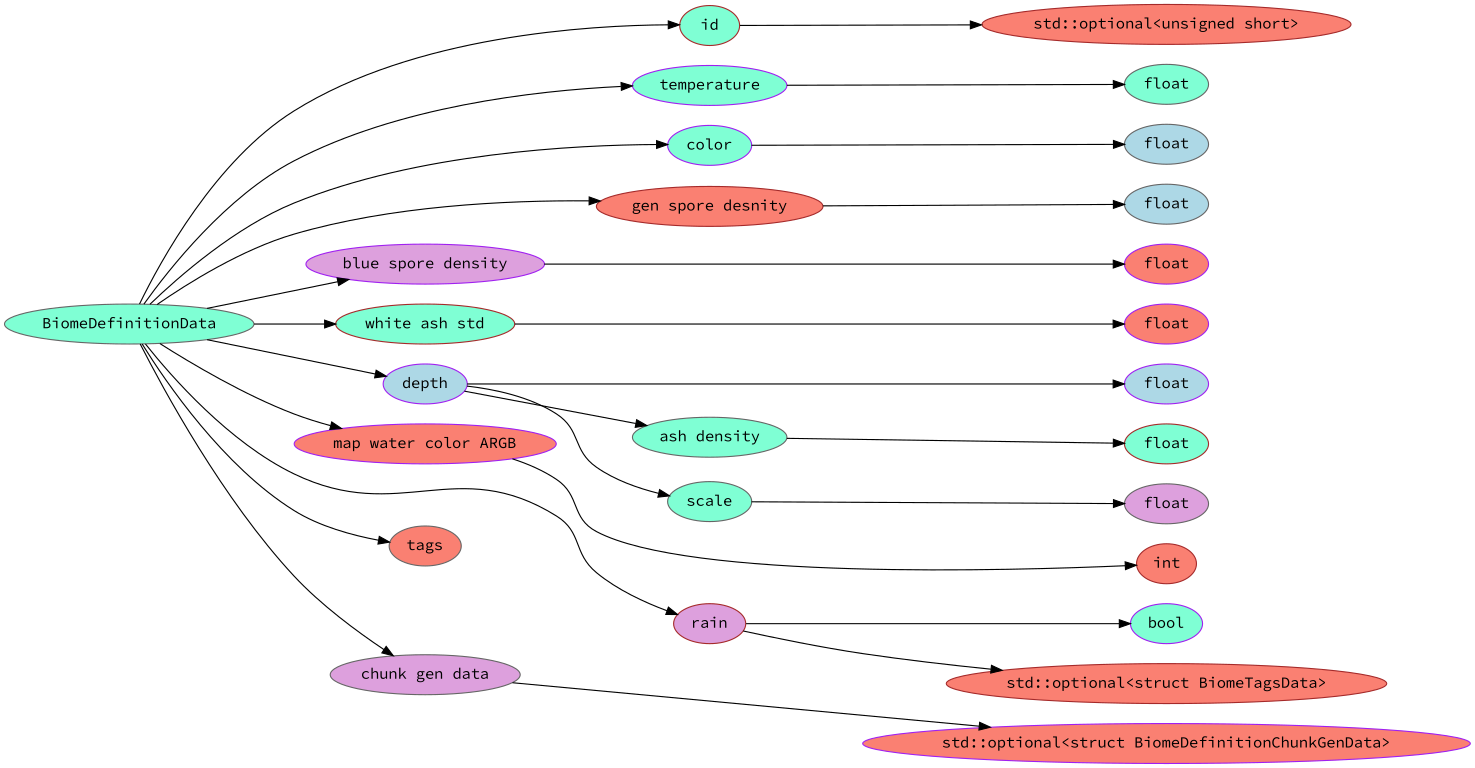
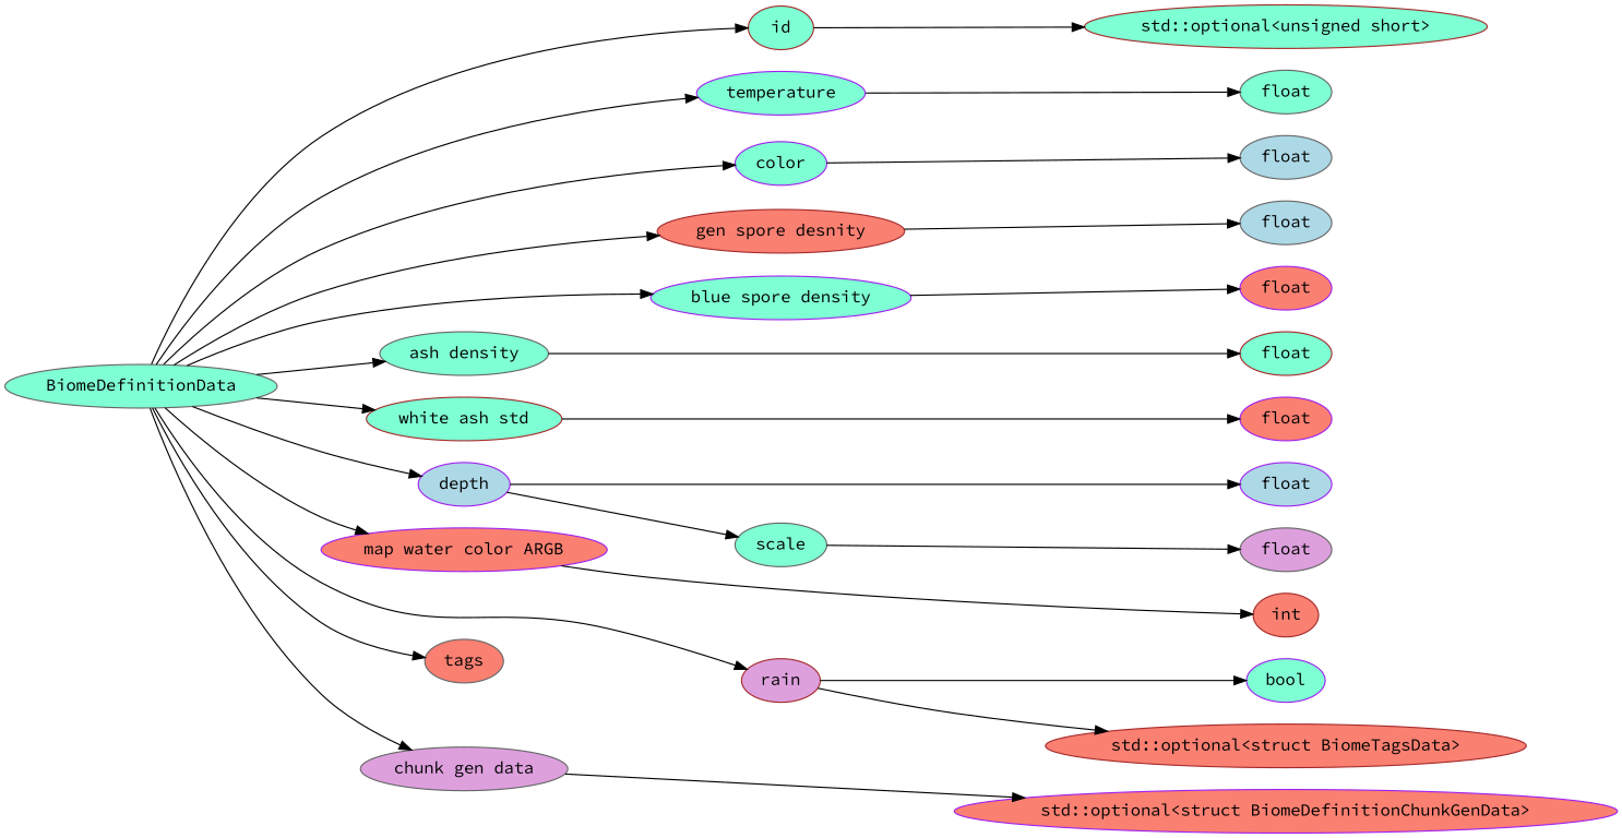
  digraph {
    fontname="Source Code Pro"
    rankdir=LR
    node [color=purple fillcolor=aquamarine fontname="Source Code Pro" style=filled]
    edge [fontname="Source Code Pro"]
-   n1 [color=brown fillcolor=salmon label="std::optional<unsigned short>"]
+   n1 [color=brown label="std::optional<unsigned short>"]
    n2 [color=gray40 label=float]
    n3 [color=gray40 fillcolor=lightblue label=float]
    n4 [color=gray40 fillcolor=lightblue label=float]
    n5 [fillcolor=salmon label=float]
    n6 [color=brown label=float]
    n7 [fillcolor=salmon label=float]
    n8 [fillcolor=lightblue label=float]
    n9 [color=gray40 fillcolor=plum label=float]
    n10 [color=brown fillcolor=salmon label=int]
    n11 [label=bool]
    n12 [color=brown fillcolor=salmon label="std::optional<struct BiomeTagsData>"]
    n13 [fillcolor=salmon label="std::optional<struct BiomeDefinitionChunkGenData>"]
    n14 [color=gray40 label=BiomeDefinitionData]
    n15 [color=brown label=id]
    n16 [label=temperature]
    n17 [label=color]
    n18 [color=brown fillcolor=salmon label="gen spore desnity"]
-   n19 [fillcolor=plum label="blue spore density"]
+   n19 [label="blue spore density"]
    n20 [color=gray40 label="ash density"]
    n21 [color=brown label="white ash std"]
    n22 [fillcolor=lightblue label=depth]
    n23 [fillcolor=salmon label="map water color ARGB"]
    n24 [color=brown fillcolor=plum label=rain]
    n25 [color=gray40 fillcolor=salmon label=tags]
    n26 [color=gray40 fillcolor=plum label="chunk gen data"]
    n27 [color=gray40 label=scale]
    subgraph sub_1 {
      rank=max
      n1
      n2
      n3
      n4
      n5
      n6
      n7
      n8
      n9
      n10
      n11
      n12
      n13
    }
    n14 -> n15
    n14 -> n16
    n14 -> n17
    n14 -> n18
    n14 -> n19
-   n22 -> n20
+   n14 -> n20
    n14 -> n21
    n14 -> n22
    n14 -> n23
    n14 -> n24
    n14 -> n25
    n14 -> n26
    n15 -> n1
    n16 -> n2
    n17 -> n3
    n18 -> n4
    n19 -> n5
    n20 -> n6
    n21 -> n7
    n22 -> n8
    n22 -> n27
    n23 -> n10
    n24 -> n11
    n24 -> n12
    n26 -> n13
    n27 -> n9
  }
